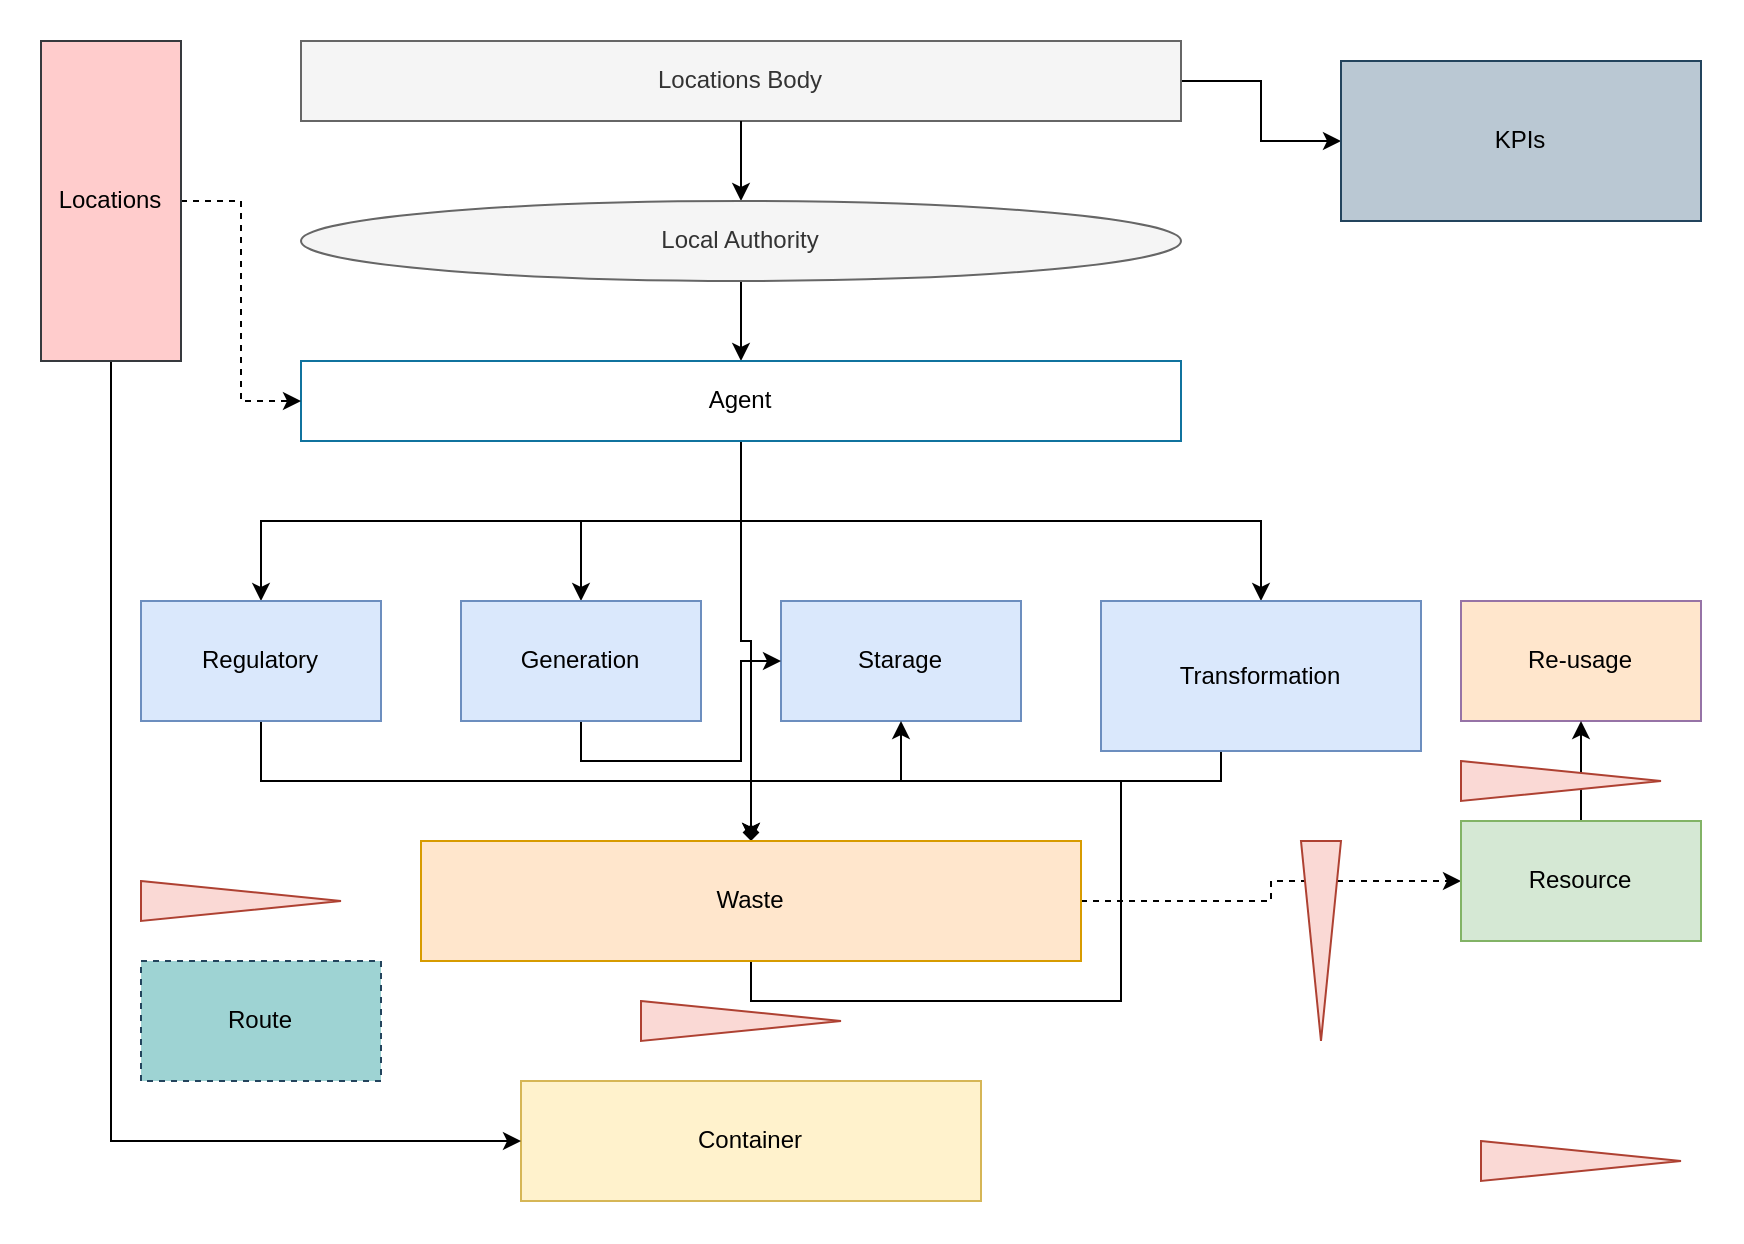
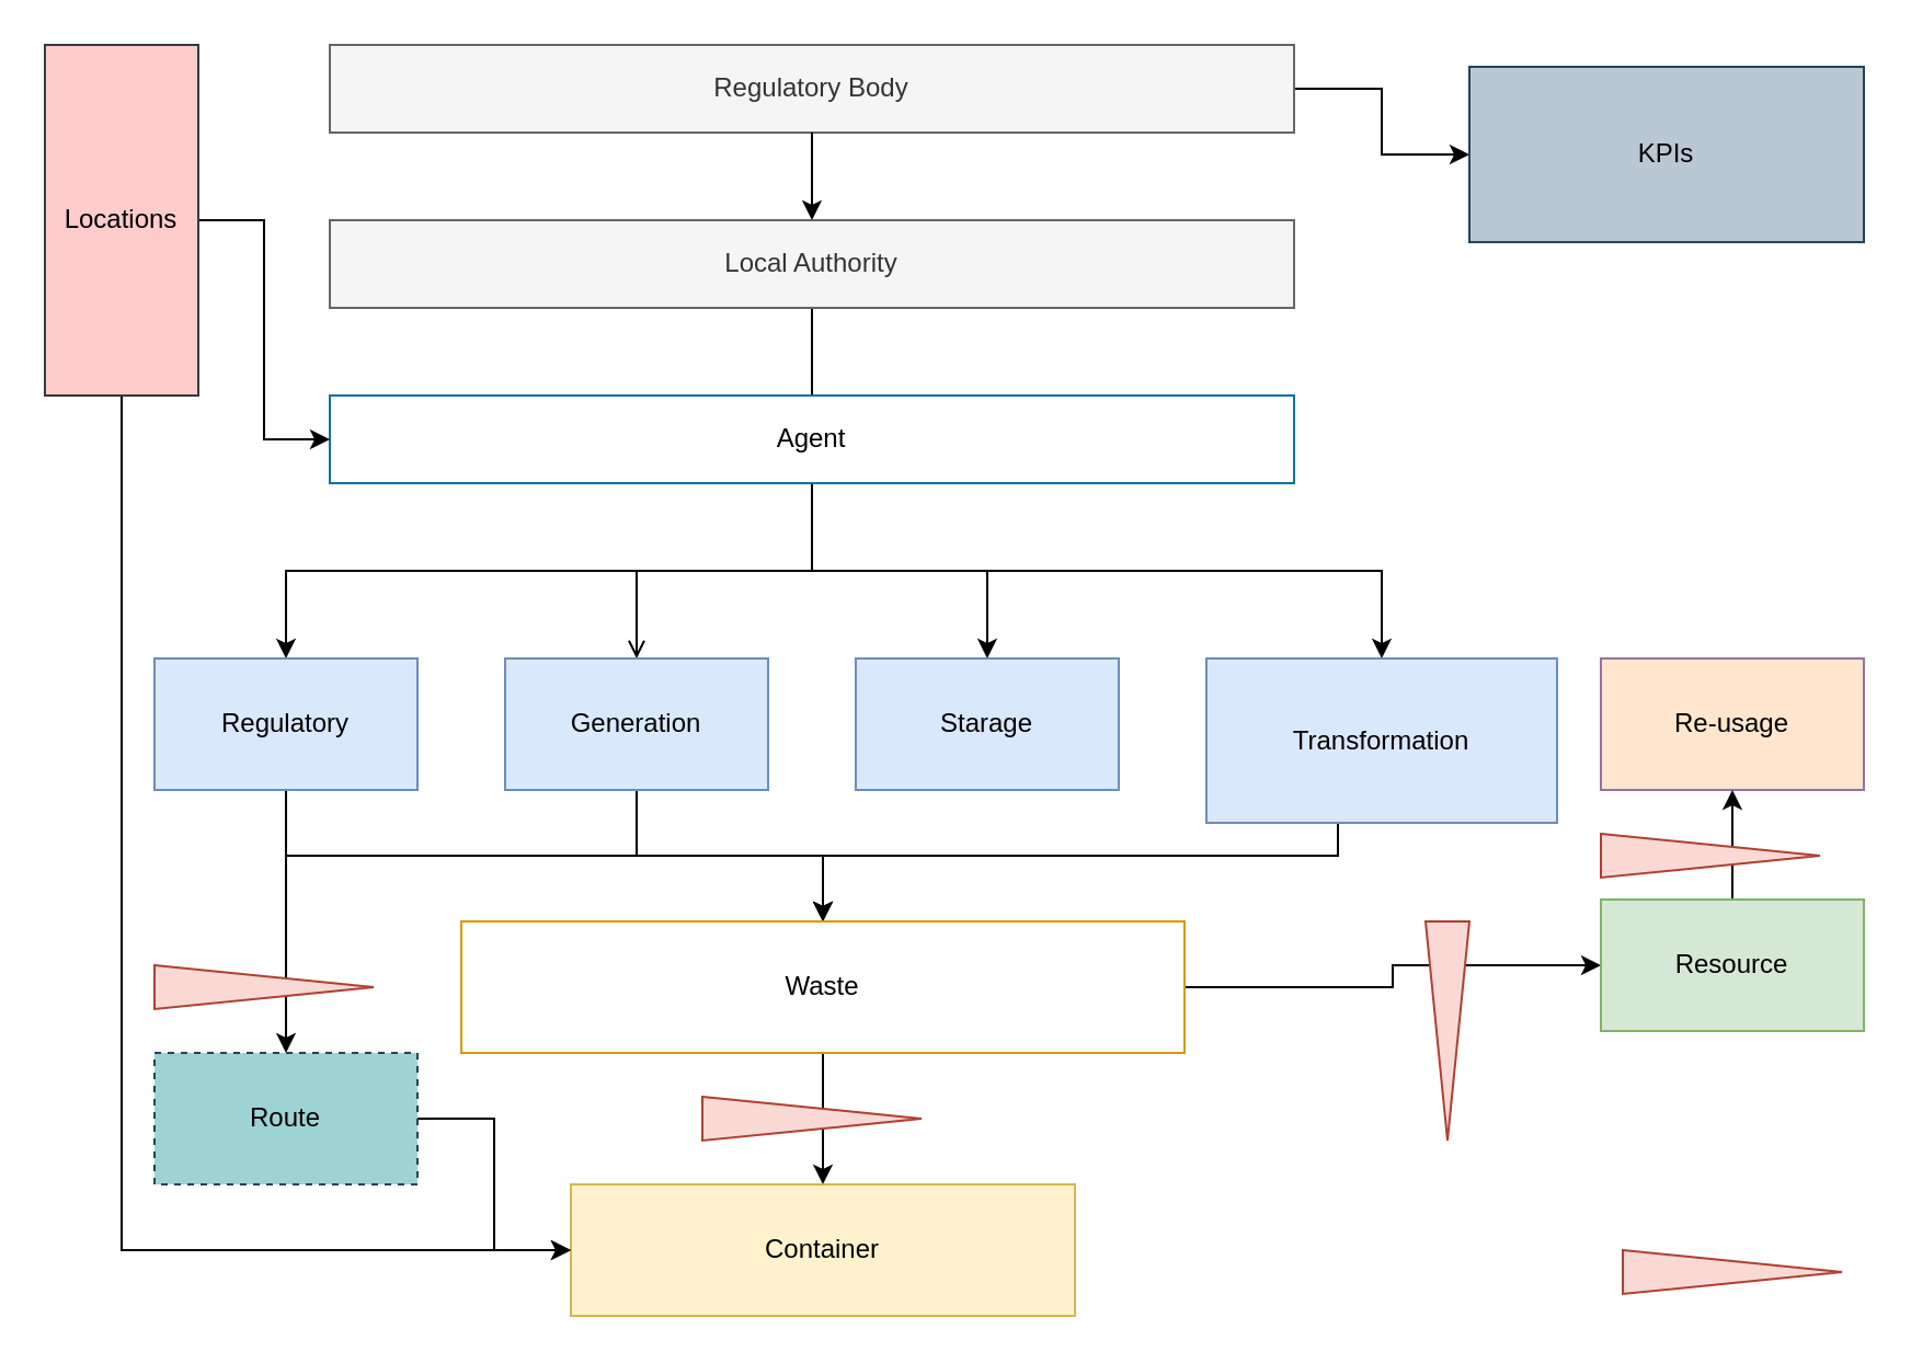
  <mxCell id="0" />
  <mxCell id="1" parent="0" />
  <mxCell id="2" style="edgeStyle=orthogonalEdgeStyle;rounded=0;orthogonalLoop=1;jettySize=auto;html=1;exitX=1;exitY=0.5;exitDx=0;exitDy=0;" parent="1" source="3" target="4" edge="1"><mxGeometry relative="1" as="geometry" /></mxCell>
- <mxCell id="3" value="Locations Body" style="rounded=0;whiteSpace=wrap;html=1;fillColor=#f5f5f5;strokeColor=#666666;fontColor=#333333;" parent="1" vertex="1"><mxGeometry x="150" y="20" width="440" height="40" as="geometry" /></mxCell>
+ <mxCell id="3" value="Regulatory Body" style="rounded=0;whiteSpace=wrap;html=1;fillColor=#f5f5f5;strokeColor=#666666;fontColor=#333333;" parent="1" vertex="1"><mxGeometry x="150" y="20" width="440" height="40" as="geometry" /></mxCell>
  <mxCell id="4" value="KPIs" style="rounded=0;whiteSpace=wrap;html=1;fillColor=#bac8d3;strokeColor=#23445d;" parent="1" vertex="1"><mxGeometry x="670" y="30" width="180" height="80" as="geometry" /></mxCell>
  <mxCell id="5" style="edgeStyle=orthogonalEdgeStyle;rounded=0;orthogonalLoop=1;jettySize=auto;html=1;entryX=0.5;entryY=0;entryDx=0;entryDy=0;exitX=0.5;exitY=1;exitDx=0;exitDy=0;" parent="1" source="28" target="8" edge="1"><mxGeometry relative="1" as="geometry" /></mxCell>
- <mxCell id="6" style="edgeStyle=orthogonalEdgeStyle;rounded=0;orthogonalLoop=1;jettySize=auto;html=1;entryX=0.5;entryY=0;entryDx=0;entryDy=0;endArrow=diamond;" parent="1" source="8" target="24" edge="1"><mxGeometry relative="1" as="geometry"><Array as="points"><mxPoint x="130" y="390" /><mxPoint x="375" y="390" /></Array></mxGeometry></mxCell>
+ <mxCell id="6" style="edgeStyle=orthogonalEdgeStyle;rounded=0;orthogonalLoop=1;jettySize=auto;html=1;entryX=0.5;entryY=0;entryDx=0;entryDy=0;" parent="1" source="8" target="24" edge="1"><mxGeometry relative="1" as="geometry"><Array as="points"><mxPoint x="130" y="390" /><mxPoint x="375" y="390" /></Array></mxGeometry></mxCell>
+ <mxCell id="7" style="edgeStyle=orthogonalEdgeStyle;rounded=0;orthogonalLoop=1;jettySize=auto;html=1;" parent="1" source="8" target="34" edge="1"><mxGeometry relative="1" as="geometry" /></mxCell>
  <mxCell id="8" value="Regulatory" style="rounded=0;whiteSpace=wrap;html=1;fillColor=#dae8fc;strokeColor=#6c8ebf;" parent="1" vertex="1"><mxGeometry x="70" y="300" width="120" height="60" as="geometry" /></mxCell>
  <mxCell id="9" style="edgeStyle=orthogonalEdgeStyle;rounded=0;orthogonalLoop=1;jettySize=auto;html=1;" parent="1" source="3" target="14" edge="1"><mxGeometry relative="1" as="geometry" /></mxCell>
- <mxCell id="10" style="edgeStyle=orthogonalEdgeStyle;rounded=0;orthogonalLoop=1;jettySize=auto;html=1;exitX=0.5;exitY=1;exitDx=0;exitDy=0;entryX=0.5;entryY=0;entryDx=0;entryDy=0;" parent="1" source="28" target="19" edge="1"><mxGeometry relative="1" as="geometry" /></mxCell>
- <mxCell id="11" style="edgeStyle=orthogonalEdgeStyle;rounded=0;orthogonalLoop=1;jettySize=auto;html=1;exitX=0.5;exitY=1;exitDx=0;exitDy=0;" parent="1" source="28" target="24" edge="1"><mxGeometry relative="1" as="geometry" /></mxCell>
+ <mxCell id="10" style="edgeStyle=orthogonalEdgeStyle;rounded=0;orthogonalLoop=1;jettySize=auto;html=1;exitX=0.5;exitY=1;exitDx=0;exitDy=0;entryX=0.5;entryY=0;entryDx=0;entryDy=0;endArrow=open;" parent="1" source="28" target="19" edge="1"><mxGeometry relative="1" as="geometry" /></mxCell>
+ <mxCell id="11" style="edgeStyle=orthogonalEdgeStyle;rounded=0;orthogonalLoop=1;jettySize=auto;html=1;exitX=0.5;exitY=1;exitDx=0;exitDy=0;" parent="1" source="28" target="17" edge="1"><mxGeometry relative="1" as="geometry" /></mxCell>
  <mxCell id="12" style="edgeStyle=orthogonalEdgeStyle;rounded=0;orthogonalLoop=1;jettySize=auto;html=1;exitX=0.5;exitY=1;exitDx=0;exitDy=0;" parent="1" source="28" target="16" edge="1"><mxGeometry relative="1" as="geometry" /></mxCell>
- <mxCell id="13" style="edgeStyle=orthogonalEdgeStyle;rounded=0;orthogonalLoop=1;jettySize=auto;html=1;exitX=0.5;exitY=1;exitDx=0;exitDy=0;entryX=0.5;entryY=0;entryDx=0;entryDy=0;" parent="1" source="14" target="28" edge="1"><mxGeometry relative="1" as="geometry" /></mxCell>
- <mxCell id="14" value="Local Authority" style="ellipse;whiteSpace=wrap;html=1;fillColor=#f5f5f5;strokeColor=#666666;fontColor=#333333;" parent="1" vertex="1"><mxGeometry x="150" y="100" width="440" height="40" as="geometry" /></mxCell>
+ <mxCell id="13" style="edgeStyle=orthogonalEdgeStyle;rounded=0;orthogonalLoop=1;jettySize=auto;html=1;exitX=0.5;exitY=1;exitDx=0;exitDy=0;entryX=0.5;entryY=0;entryDx=0;entryDy=0;endArrow=none;" parent="1" source="14" target="28" edge="1"><mxGeometry relative="1" as="geometry" /></mxCell>
+ <mxCell id="14" value="Local Authority" style="rounded=0;whiteSpace=wrap;html=1;fillColor=#f5f5f5;strokeColor=#666666;fontColor=#333333;" parent="1" vertex="1"><mxGeometry x="150" y="100" width="440" height="40" as="geometry" /></mxCell>
  <mxCell id="15" style="edgeStyle=orthogonalEdgeStyle;rounded=0;orthogonalLoop=1;jettySize=auto;html=1;entryX=0.5;entryY=0;entryDx=0;entryDy=0;" parent="1" source="16" target="24" edge="1"><mxGeometry relative="1" as="geometry"><Array as="points"><mxPoint x="610" y="390" /><mxPoint x="375" y="390" /></Array></mxGeometry></mxCell>
  <mxCell id="16" value="Transformation" style="rounded=0;whiteSpace=wrap;html=1;fillColor=#dae8fc;strokeColor=#6c8ebf;" parent="1" vertex="1"><mxGeometry x="550" y="300" width="160" height="75" as="geometry" /></mxCell>
  <mxCell id="17" value="Starage" style="rounded=0;whiteSpace=wrap;html=1;fillColor=#dae8fc;strokeColor=#6c8ebf;" parent="1" vertex="1"><mxGeometry x="390" y="300" width="120" height="60" as="geometry" /></mxCell>
- <mxCell id="18" style="edgeStyle=orthogonalEdgeStyle;rounded=0;orthogonalLoop=1;jettySize=auto;html=1;exitX=0.5;exitY=1;exitDx=0;exitDy=0;" parent="1" source="19" target="17" edge="1"><mxGeometry relative="1" as="geometry" /></mxCell>
+ <mxCell id="18" style="edgeStyle=orthogonalEdgeStyle;rounded=0;orthogonalLoop=1;jettySize=auto;html=1;exitX=0.5;exitY=1;exitDx=0;exitDy=0;entryX=0.5;entryY=0;entryDx=0;entryDy=0;" parent="1" source="19" target="24" edge="1"><mxGeometry relative="1" as="geometry" /></mxCell>
  <mxCell id="19" value="Generation" style="rounded=0;whiteSpace=wrap;html=1;fillColor=#dae8fc;strokeColor=#6c8ebf;" parent="1" vertex="1"><mxGeometry x="230" y="300" width="120" height="60" as="geometry" /></mxCell>
  <mxCell id="20" value="Re-usage" style="rounded=0;whiteSpace=wrap;html=1;fillColor=#ffe6cc;strokeColor=#9673a6;" parent="1" vertex="1"><mxGeometry x="730" y="300" width="120" height="60" as="geometry" /></mxCell>
- <mxCell id="21" style="edgeStyle=orthogonalEdgeStyle;rounded=0;orthogonalLoop=1;jettySize=auto;html=1;entryX=0;entryY=0.5;entryDx=0;entryDy=0;dashed=1;" parent="1" source="24" target="26" edge="1"><mxGeometry relative="1" as="geometry" /></mxCell>
- <mxCell id="22" style="edgeStyle=orthogonalEdgeStyle;rounded=0;orthogonalLoop=1;jettySize=auto;html=1;exitX=0.5;exitY=1;exitDx=0;exitDy=0;" parent="1" source="24" target="17" edge="1"><mxGeometry relative="1" as="geometry" /></mxCell>
+ <mxCell id="21" style="edgeStyle=orthogonalEdgeStyle;rounded=0;orthogonalLoop=1;jettySize=auto;html=1;entryX=0;entryY=0.5;entryDx=0;entryDy=0;" parent="1" source="24" target="26" edge="1"><mxGeometry relative="1" as="geometry" /></mxCell>
+ <mxCell id="22" style="edgeStyle=orthogonalEdgeStyle;rounded=0;orthogonalLoop=1;jettySize=auto;html=1;exitX=0.5;exitY=1;exitDx=0;exitDy=0;" parent="1" source="24" target="27" edge="1"><mxGeometry relative="1" as="geometry" /></mxCell>
  <mxCell id="23" value="" style="edgeStyle=orthogonalEdgeStyle;rounded=0;orthogonalLoop=1;jettySize=auto;html=1;" parent="1" source="24" edge="1"><mxGeometry relative="1" as="geometry"><mxPoint x="375" y="430" as="targetPoint" /></mxGeometry></mxCell>
- <mxCell id="24" value="Waste" style="rounded=0;whiteSpace=wrap;html=1;fillColor=#ffe6cc;strokeColor=#d79b00;" parent="1" vertex="1"><mxGeometry x="210" y="420" width="330" height="60" as="geometry" /></mxCell>
+ <mxCell id="24" value="Waste" style="rounded=0;whiteSpace=wrap;html=1;fillColor=#ffffff;strokeColor=#d79b00;" parent="1" vertex="1"><mxGeometry x="210" y="420" width="330" height="60" as="geometry" /></mxCell>
  <mxCell id="25" style="edgeStyle=orthogonalEdgeStyle;rounded=0;orthogonalLoop=1;jettySize=auto;html=1;" parent="1" source="26" target="20" edge="1"><mxGeometry relative="1" as="geometry" /></mxCell>
  <mxCell id="26" value="Resource" style="rounded=0;whiteSpace=wrap;html=1;fillColor=#d5e8d4;strokeColor=#82b366;" parent="1" vertex="1"><mxGeometry x="730" y="410" width="120" height="60" as="geometry" /></mxCell>
  <mxCell id="27" value="Container" style="rounded=0;whiteSpace=wrap;html=1;fillColor=#fff2cc;strokeColor=#d6b656;" parent="1" vertex="1"><mxGeometry x="260" y="540" width="230" height="60" as="geometry" /></mxCell>
  <mxCell id="28" value="Agent" style="rounded=0;whiteSpace=wrap;html=1;fillColor=#ffffff;strokeColor=#10739e;" parent="1" vertex="1"><mxGeometry x="150" y="180" width="440" height="40" as="geometry" /></mxCell>
  <mxCell id="29" value="" style="triangle;whiteSpace=wrap;html=1;fillColor=#fad9d5;strokeColor=#ae4132;" parent="1" vertex="1"><mxGeometry x="320" y="500" width="100" height="20" as="geometry" /></mxCell>
  <mxCell id="30" value="" style="triangle;whiteSpace=wrap;html=1;fillColor=#fad9d5;strokeColor=#ae4132;" parent="1" vertex="1"><mxGeometry x="730" y="380" width="100" height="20" as="geometry" /></mxCell>
  <mxCell id="31" value="" style="triangle;whiteSpace=wrap;html=1;fillColor=#fad9d5;strokeColor=#ae4132;rotation=90;" parent="1" vertex="1"><mxGeometry x="610" y="460" width="100" height="20" as="geometry" /></mxCell>
  <mxCell id="32" value="" style="triangle;whiteSpace=wrap;html=1;fillColor=#fad9d5;strokeColor=#ae4132;" parent="1" vertex="1"><mxGeometry x="740" y="570" width="100" height="20" as="geometry" /></mxCell>
+ <mxCell id="33" style="edgeStyle=orthogonalEdgeStyle;rounded=0;orthogonalLoop=1;jettySize=auto;html=1;" parent="1" source="34" target="27" edge="1"><mxGeometry relative="1" as="geometry" /></mxCell>
  <mxCell id="34" value="Route" style="rounded=0;whiteSpace=wrap;html=1;strokeColor=#23445d;fillColor=#9ED3D3;dashed=1;" parent="1" vertex="1"><mxGeometry x="70" y="480" width="120" height="60" as="geometry" /></mxCell>
  <mxCell id="35" value="" style="triangle;whiteSpace=wrap;html=1;fillColor=#fad9d5;strokeColor=#ae4132;" vertex="1" parent="1"><mxGeometry x="70" y="440" width="100" height="20" as="geometry" /></mxCell>
  <mxCell id="36" style="edgeStyle=orthogonalEdgeStyle;rounded=0;orthogonalLoop=1;jettySize=auto;html=1;entryX=0;entryY=0.5;entryDx=0;entryDy=0;" edge="1" parent="1" source="38" target="27"><mxGeometry relative="1" as="geometry"><Array as="points"><mxPoint x="55" y="570" /></Array></mxGeometry></mxCell>
- <mxCell id="37" style="edgeStyle=orthogonalEdgeStyle;rounded=0;orthogonalLoop=1;jettySize=auto;html=1;dashed=1;" edge="1" parent="1" source="38" target="28"><mxGeometry relative="1" as="geometry" /></mxCell>
+ <mxCell id="37" style="edgeStyle=orthogonalEdgeStyle;rounded=0;orthogonalLoop=1;jettySize=auto;html=1;" edge="1" parent="1" source="38" target="28"><mxGeometry relative="1" as="geometry" /></mxCell>
  <mxCell id="38" value="Locations" style="rounded=0;whiteSpace=wrap;html=1;fillColor=#ffcccc;strokeColor=#36393d;" vertex="1" parent="1"><mxGeometry x="20" y="20" width="70" height="160" as="geometry" /></mxCell>
